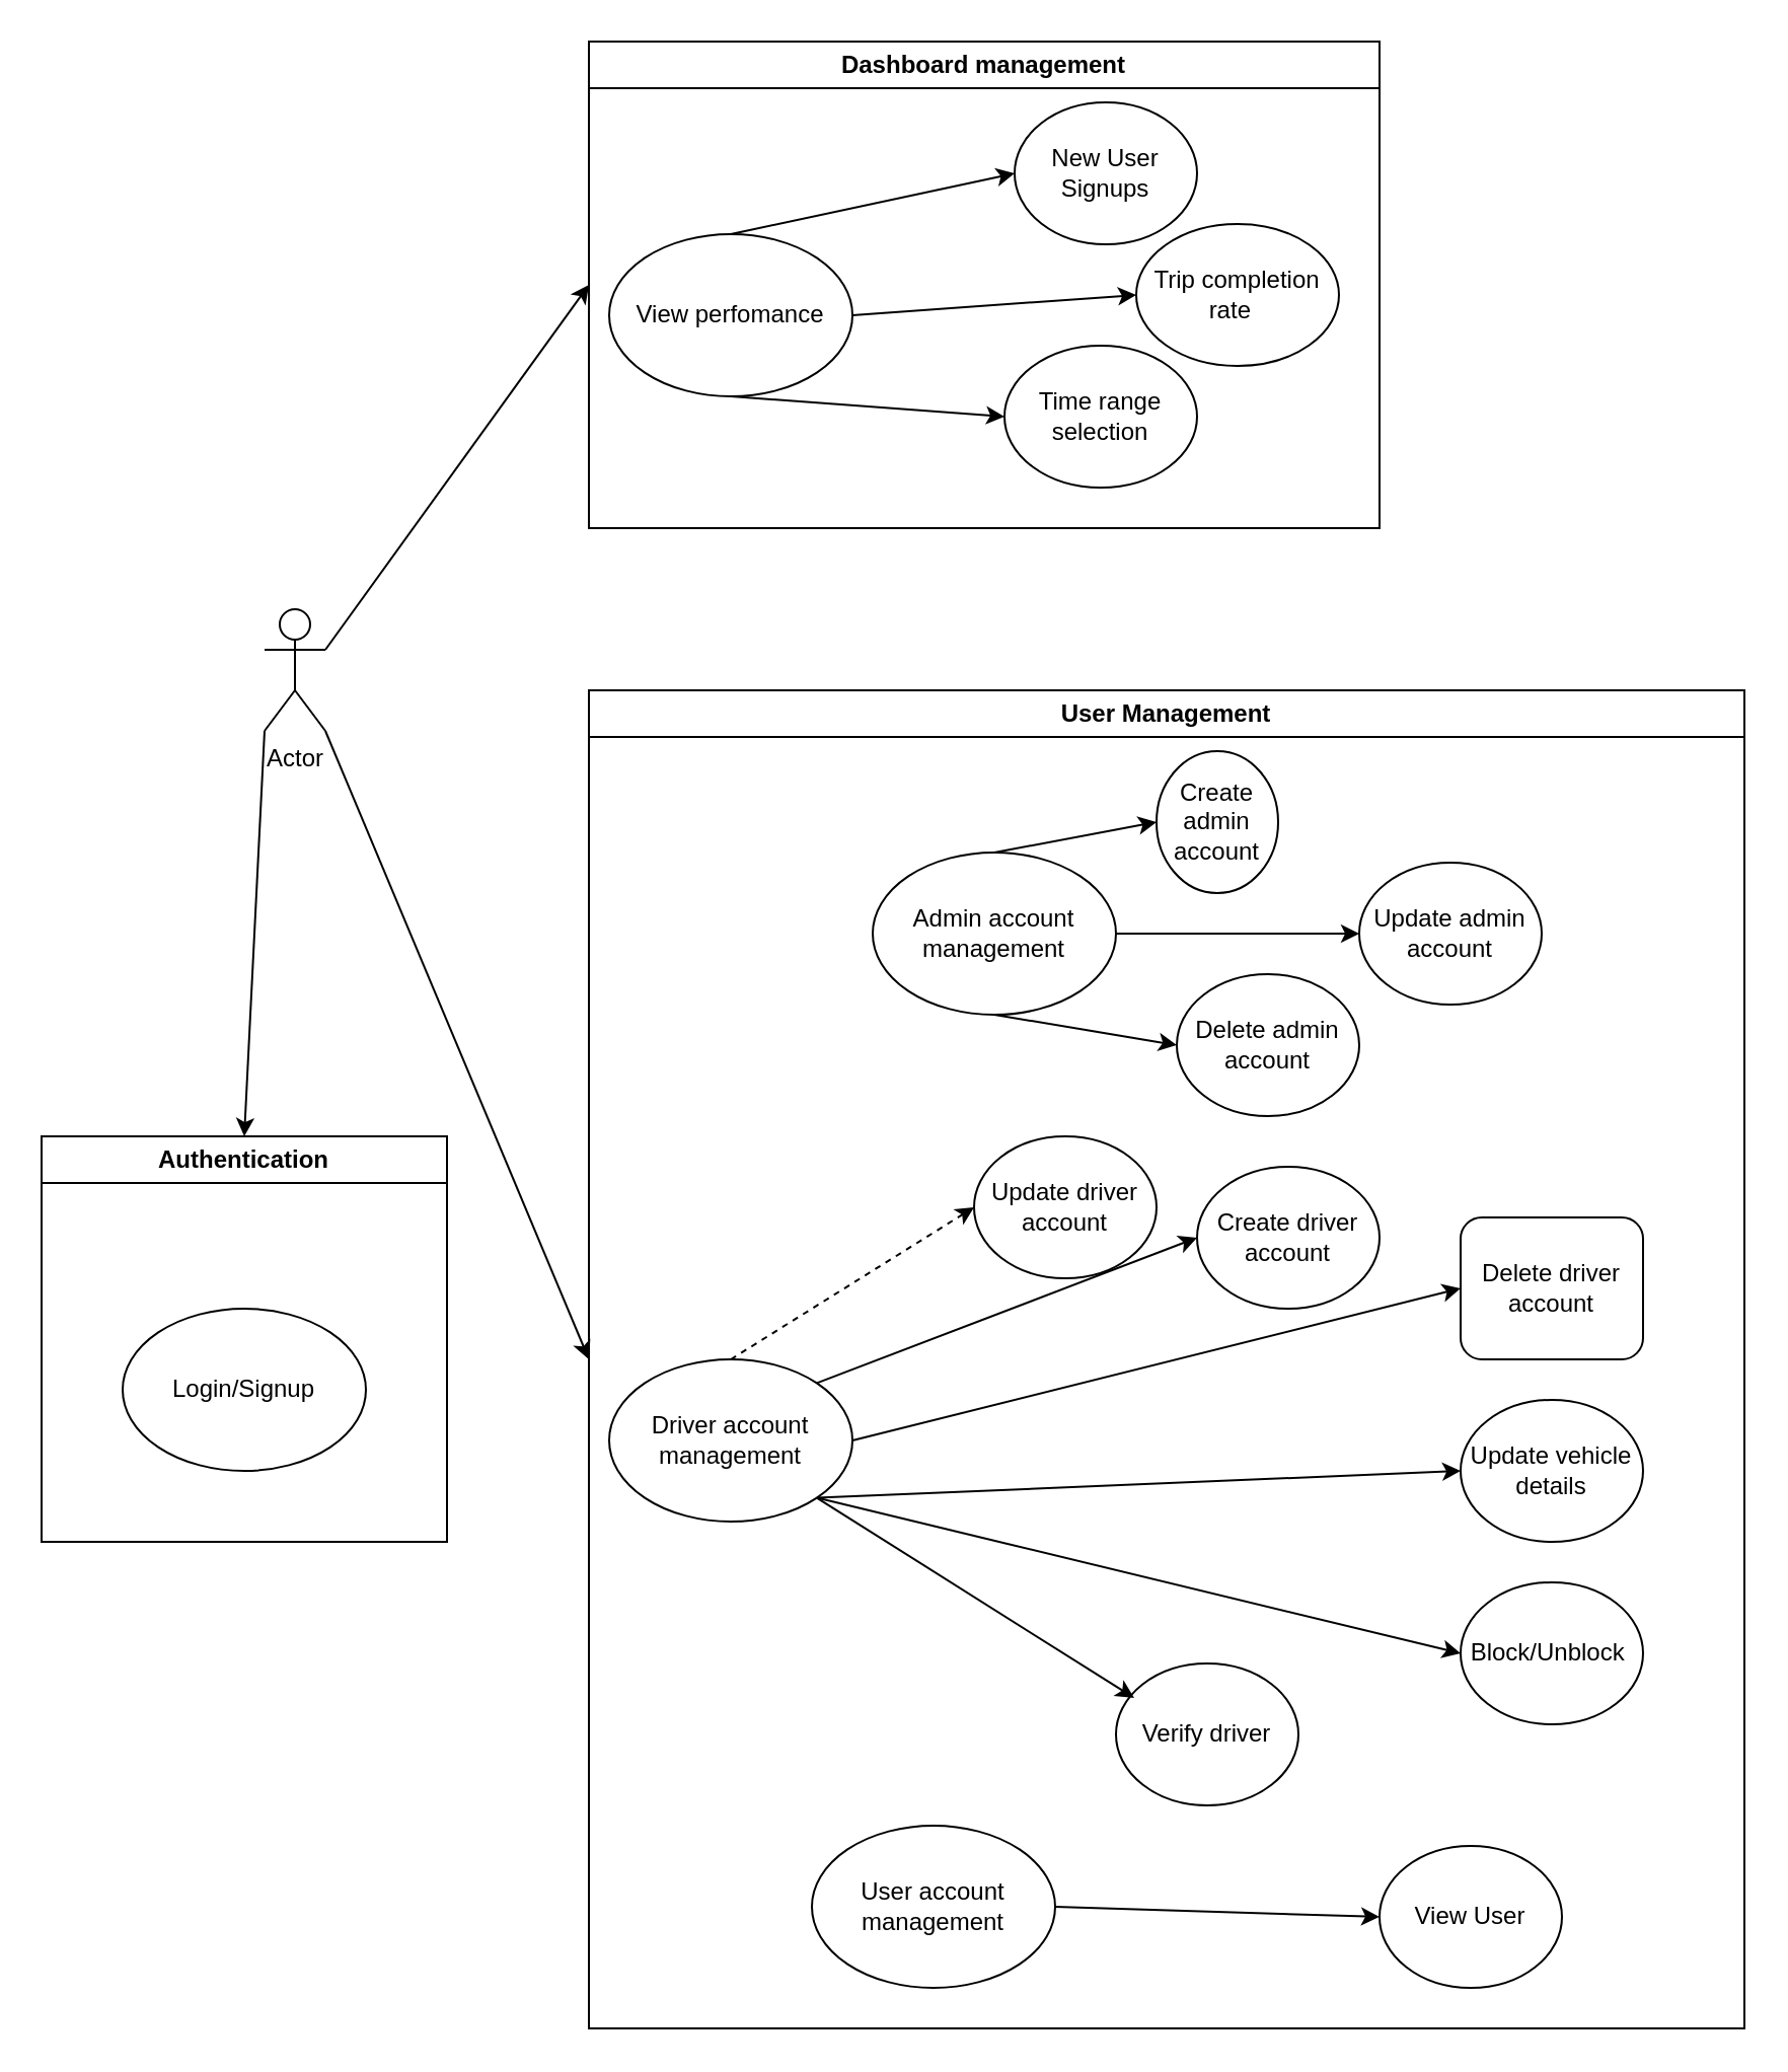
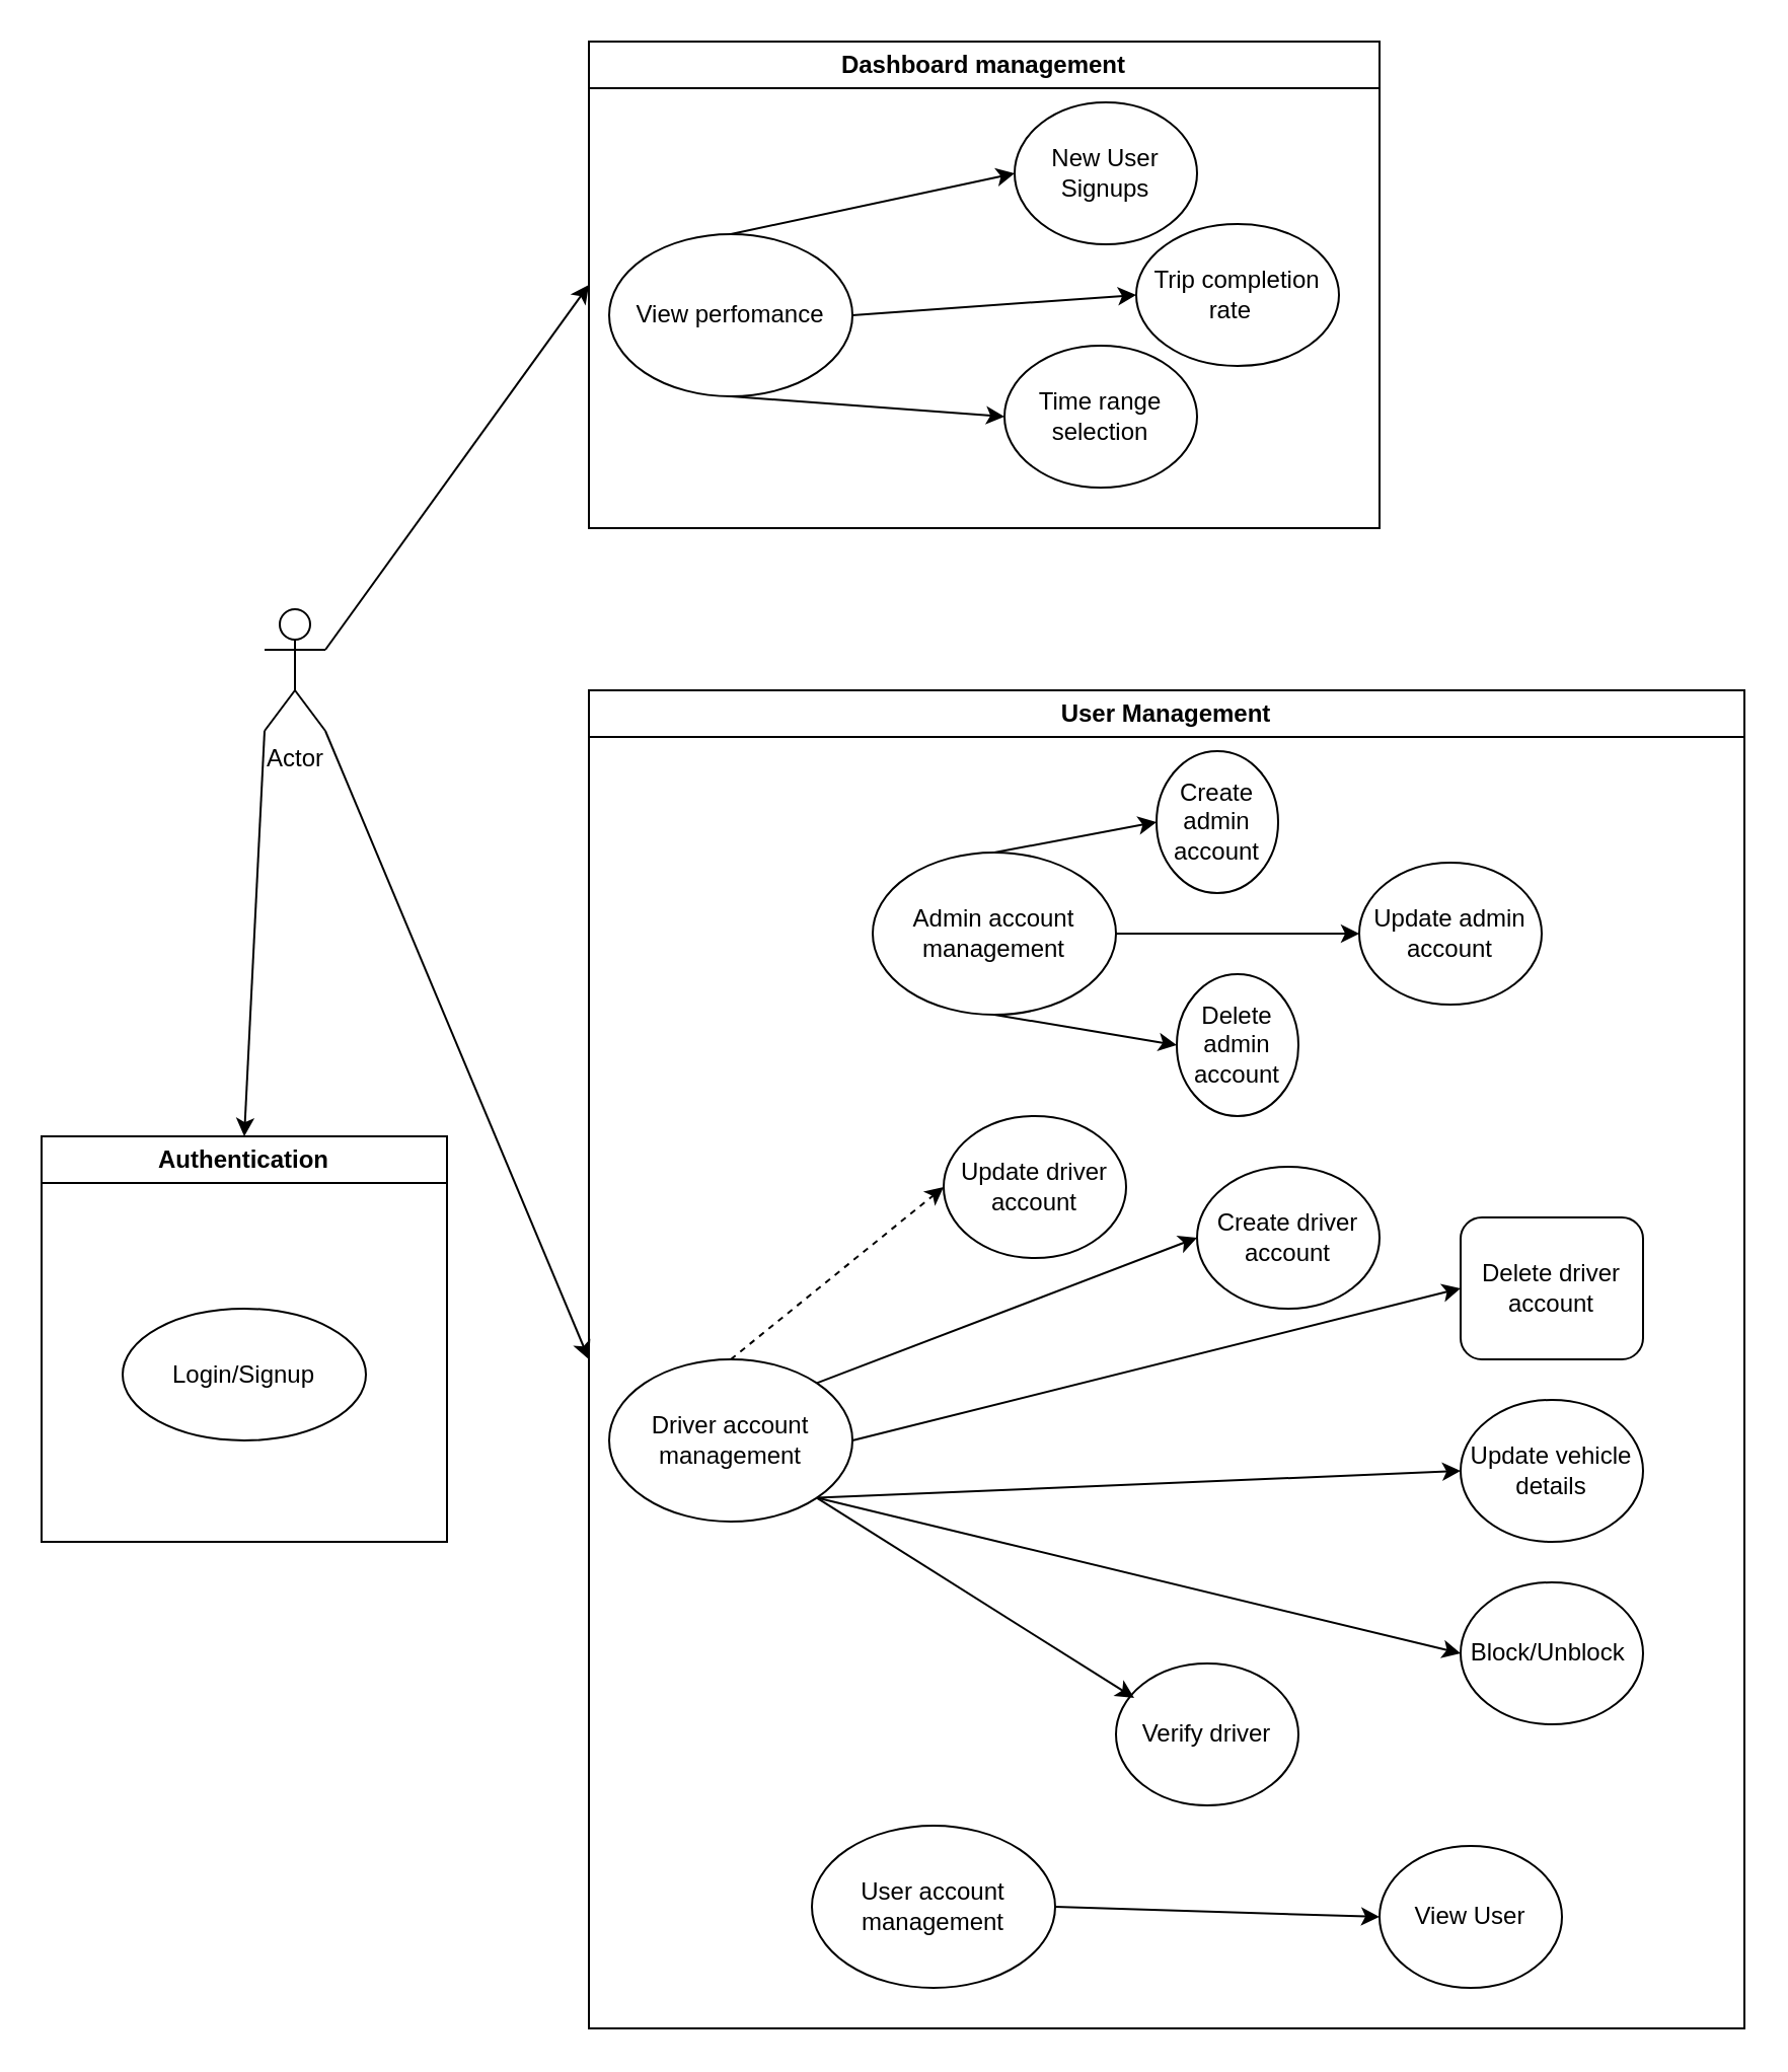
  <mxCell id="0" />
  <mxCell id="1" parent="0" />
  <mxCell id="2" value="Actor" style="shape=umlActor;verticalLabelPosition=bottom;verticalAlign=top;html=1;outlineConnect=0;" vertex="1" parent="1"><mxGeometry x="130" y="300" width="30" height="60" as="geometry" /></mxCell>
  <mxCell id="3" value="" style="endArrow=classic;html=1;rounded=0;entryX=0;entryY=0.5;entryDx=0;entryDy=0;" edge="1" parent="1" target="4"><mxGeometry width="50" height="50" relative="1" as="geometry"><mxPoint x="160" y="320" as="sourcePoint" /><mxPoint x="250" y="240" as="targetPoint" /></mxGeometry></mxCell>
  <mxCell id="4" value="Dashboard management" style="swimlane;whiteSpace=wrap;html=1;" vertex="1" parent="1"><mxGeometry x="290" y="20" width="390" height="240" as="geometry" /></mxCell>
  <mxCell id="5" value="View perfomance" style="ellipse;whiteSpace=wrap;html=1;" vertex="1" parent="4"><mxGeometry x="10" y="95" width="120" height="80" as="geometry" /></mxCell>
  <mxCell id="6" value="New User Signups" style="ellipse;whiteSpace=wrap;html=1;" vertex="1" parent="4"><mxGeometry x="210" y="30" width="90" height="70" as="geometry" /></mxCell>
  <mxCell id="7" value="Trip completion&lt;div&gt;rate&amp;nbsp;&amp;nbsp;&lt;/div&gt;" style="ellipse;whiteSpace=wrap;html=1;" vertex="1" parent="4"><mxGeometry x="270" y="90" width="100" height="70" as="geometry" /></mxCell>
  <mxCell id="8" value="Time range selection" style="ellipse;whiteSpace=wrap;html=1;" vertex="1" parent="4"><mxGeometry x="205" y="150" width="95" height="70" as="geometry" /></mxCell>
  <mxCell id="9" value="" style="endArrow=classic;html=1;rounded=0;exitX=0.5;exitY=0;exitDx=0;exitDy=0;entryX=0;entryY=0.5;entryDx=0;entryDy=0;" edge="1" parent="4" source="5" target="6"><mxGeometry width="50" height="50" relative="1" as="geometry"><mxPoint x="130" y="100" as="sourcePoint" /><mxPoint x="180" y="50" as="targetPoint" /></mxGeometry></mxCell>
  <mxCell id="10" value="" style="endArrow=classic;html=1;rounded=0;exitX=1;exitY=0.5;exitDx=0;exitDy=0;entryX=0;entryY=0.5;entryDx=0;entryDy=0;" edge="1" parent="4" source="5" target="7"><mxGeometry width="50" height="50" relative="1" as="geometry"><mxPoint x="190" y="170" as="sourcePoint" /><mxPoint x="240" y="120" as="targetPoint" /></mxGeometry></mxCell>
  <mxCell id="11" value="" style="endArrow=classic;html=1;rounded=0;exitX=0.5;exitY=1;exitDx=0;exitDy=0;entryX=0;entryY=0.5;entryDx=0;entryDy=0;" edge="1" parent="4" source="5" target="8"><mxGeometry width="50" height="50" relative="1" as="geometry"><mxPoint x="130" y="230" as="sourcePoint" /><mxPoint x="180" y="180" as="targetPoint" /></mxGeometry></mxCell>
  <mxCell id="12" value="User Management" style="swimlane;whiteSpace=wrap;html=1;" vertex="1" parent="1"><mxGeometry x="290" y="340" width="570" height="660" as="geometry" /></mxCell>
  <mxCell id="13" value="Admin account management" style="ellipse;whiteSpace=wrap;html=1;" vertex="1" parent="12"><mxGeometry x="140" y="80" width="120" height="80" as="geometry" /></mxCell>
  <mxCell id="14" value="Create admin account" style="ellipse;whiteSpace=wrap;html=1;" vertex="1" parent="12"><mxGeometry x="280" y="30" width="60" height="70" as="geometry" /></mxCell>
  <mxCell id="15" value="Update admin account" style="ellipse;whiteSpace=wrap;html=1;" vertex="1" parent="12"><mxGeometry x="380" y="85" width="90" height="70" as="geometry" /></mxCell>
- <mxCell id="16" value="Delete admin account" style="ellipse;whiteSpace=wrap;html=1;" vertex="1" parent="12"><mxGeometry x="290" y="140" width="90" height="70" as="geometry" /></mxCell>
+ <mxCell id="16" value="Delete admin account" style="ellipse;whiteSpace=wrap;html=1;" vertex="1" parent="12"><mxGeometry x="290" y="140" width="60" height="70" as="geometry" /></mxCell>
  <mxCell id="17" value="" style="endArrow=classic;html=1;rounded=0;exitX=0.5;exitY=0;exitDx=0;exitDy=0;entryX=0;entryY=0.5;entryDx=0;entryDy=0;" edge="1" parent="12" source="13" target="14"><mxGeometry width="50" height="50" relative="1" as="geometry"><mxPoint x="80" y="-245" as="sourcePoint" /><mxPoint x="210" y="-265" as="targetPoint" /></mxGeometry></mxCell>
  <mxCell id="18" value="" style="endArrow=classic;html=1;rounded=0;exitX=1;exitY=0.5;exitDx=0;exitDy=0;entryX=0;entryY=0.5;entryDx=0;entryDy=0;" edge="1" parent="12" source="13" target="15"><mxGeometry width="50" height="50" relative="1" as="geometry"><mxPoint x="74" y="93" as="sourcePoint" /><mxPoint x="190" y="75" as="targetPoint" /></mxGeometry></mxCell>
  <mxCell id="19" value="" style="endArrow=classic;html=1;rounded=0;exitX=0.5;exitY=1;exitDx=0;exitDy=0;entryX=0;entryY=0.5;entryDx=0;entryDy=0;" edge="1" parent="12" source="13" target="16"><mxGeometry width="50" height="50" relative="1" as="geometry"><mxPoint x="140" y="130" as="sourcePoint" /><mxPoint x="290" y="145" as="targetPoint" /></mxGeometry></mxCell>
  <mxCell id="20" value="Driver account management" style="ellipse;whiteSpace=wrap;html=1;" vertex="1" parent="12"><mxGeometry x="10" y="330" width="120" height="80" as="geometry" /></mxCell>
  <mxCell id="21" value="Create driver account" style="ellipse;whiteSpace=wrap;html=1;" vertex="1" parent="12"><mxGeometry x="300" y="235" width="90" height="70" as="geometry" /></mxCell>
  <mxCell id="22" value="Delete driver account" style="whiteSpace=wrap;html=1;rounded=1;" vertex="1" parent="12"><mxGeometry x="430" y="260" width="90" height="70" as="geometry" /></mxCell>
  <mxCell id="23" value="Block/Unblock&amp;nbsp;" style="ellipse;whiteSpace=wrap;html=1;" vertex="1" parent="12"><mxGeometry x="430" y="440" width="90" height="70" as="geometry" /></mxCell>
  <mxCell id="24" value="Update vehicle details" style="ellipse;whiteSpace=wrap;html=1;" vertex="1" parent="12"><mxGeometry x="430" y="350" width="90" height="70" as="geometry" /></mxCell>
- <mxCell id="25" value="Update driver account" style="ellipse;whiteSpace=wrap;html=1;" vertex="1" parent="12"><mxGeometry x="190" y="220" width="90" height="70" as="geometry" /></mxCell>
+ <mxCell id="25" value="Update driver account" style="ellipse;whiteSpace=wrap;html=1;" vertex="1" parent="12"><mxGeometry x="175" y="210" width="90" height="70" as="geometry" /></mxCell>
  <mxCell id="26" value="Verify driver" style="ellipse;whiteSpace=wrap;html=1;" vertex="1" parent="12"><mxGeometry x="260" y="480" width="90" height="70" as="geometry" /></mxCell>
  <mxCell id="27" value="" style="endArrow=classic;html=1;rounded=0;exitX=0.5;exitY=0;exitDx=0;exitDy=0;entryX=0;entryY=0.5;entryDx=0;entryDy=0;dashed=1;" edge="1" parent="12" source="20" target="25"><mxGeometry width="50" height="50" relative="1" as="geometry"><mxPoint x="120" y="350" as="sourcePoint" /><mxPoint x="170" y="300" as="targetPoint" /></mxGeometry></mxCell>
  <mxCell id="28" value="" style="endArrow=classic;html=1;rounded=0;entryX=0;entryY=0.5;entryDx=0;entryDy=0;exitX=1;exitY=1;exitDx=0;exitDy=0;" edge="1" parent="12" source="20" target="23"><mxGeometry width="50" height="50" relative="1" as="geometry"><mxPoint x="140" y="370" as="sourcePoint" /><mxPoint x="190" y="320" as="targetPoint" /></mxGeometry></mxCell>
  <mxCell id="29" value="" style="endArrow=classic;html=1;rounded=0;exitX=1;exitY=1;exitDx=0;exitDy=0;entryX=0.1;entryY=0.243;entryDx=0;entryDy=0;entryPerimeter=0;" edge="1" parent="12" source="20" target="26"><mxGeometry width="50" height="50" relative="1" as="geometry"><mxPoint x="150" y="380" as="sourcePoint" /><mxPoint x="200" y="330" as="targetPoint" /></mxGeometry></mxCell>
  <mxCell id="30" value="" style="endArrow=classic;html=1;rounded=0;entryX=0;entryY=0.5;entryDx=0;entryDy=0;exitX=1;exitY=1;exitDx=0;exitDy=0;" edge="1" parent="12" source="20" target="24"><mxGeometry width="50" height="50" relative="1" as="geometry"><mxPoint x="160" y="390" as="sourcePoint" /><mxPoint x="210" y="340" as="targetPoint" /></mxGeometry></mxCell>
  <mxCell id="31" value="User account management" style="ellipse;whiteSpace=wrap;html=1;" vertex="1" parent="12"><mxGeometry x="110" y="560" width="120" height="80" as="geometry" /></mxCell>
  <mxCell id="32" value="View User" style="ellipse;whiteSpace=wrap;html=1;" vertex="1" parent="12"><mxGeometry x="390" y="570" width="90" height="70" as="geometry" /></mxCell>
  <mxCell id="33" value="" style="endArrow=classic;html=1;rounded=0;exitX=1;exitY=0.5;exitDx=0;exitDy=0;entryX=0;entryY=0.5;entryDx=0;entryDy=0;" edge="1" parent="12" source="31" target="32"><mxGeometry width="50" height="50" relative="1" as="geometry"><mxPoint x="130" y="620" as="sourcePoint" /><mxPoint x="180" y="570" as="targetPoint" /></mxGeometry></mxCell>
  <mxCell id="34" value="" style="endArrow=classic;html=1;rounded=0;entryX=0;entryY=0.5;entryDx=0;entryDy=0;exitX=1;exitY=0.5;exitDx=0;exitDy=0;" edge="1" parent="12" source="20" target="22"><mxGeometry width="50" height="50" relative="1" as="geometry"><mxPoint x="130" y="340" as="sourcePoint" /><mxPoint x="180" y="290" as="targetPoint" /></mxGeometry></mxCell>
  <mxCell id="35" value="" style="endArrow=classic;html=1;rounded=0;entryX=0;entryY=0.5;entryDx=0;entryDy=0;exitX=1;exitY=0;exitDx=0;exitDy=0;" edge="1" parent="12" source="20" target="21"><mxGeometry width="50" height="50" relative="1" as="geometry"><mxPoint x="120" y="330" as="sourcePoint" /><mxPoint x="170" y="280" as="targetPoint" /></mxGeometry></mxCell>
  <mxCell id="36" value="" style="endArrow=classic;html=1;rounded=0;entryX=0;entryY=0.5;entryDx=0;entryDy=0;" edge="1" parent="1" target="12"><mxGeometry width="50" height="50" relative="1" as="geometry"><mxPoint x="160" y="360" as="sourcePoint" /><mxPoint x="210" y="310" as="targetPoint" /></mxGeometry></mxCell>
  <mxCell id="37" value="Authentication" style="swimlane;whiteSpace=wrap;html=1;" vertex="1" parent="1"><mxGeometry x="20" y="560" width="200" height="200" as="geometry" /></mxCell>
- <mxCell id="38" value="Login/Signup" style="ellipse;whiteSpace=wrap;html=1;" vertex="1" parent="37"><mxGeometry x="40" y="85" width="120" height="80" as="geometry" /></mxCell>
+ <mxCell id="38" value="Login/Signup" style="ellipse;whiteSpace=wrap;html=1;" vertex="1" parent="37"><mxGeometry x="40" y="85" width="120" height="65" as="geometry" /></mxCell>
  <mxCell id="39" value="" style="endArrow=classic;html=1;rounded=0;entryX=0.5;entryY=0;entryDx=0;entryDy=0;exitX=0;exitY=1;exitDx=0;exitDy=0;exitPerimeter=0;" edge="1" parent="1" source="2" target="37"><mxGeometry width="50" height="50" relative="1" as="geometry"><mxPoint x="80" y="420" as="sourcePoint" /><mxPoint x="130" y="370" as="targetPoint" /></mxGeometry></mxCell>
